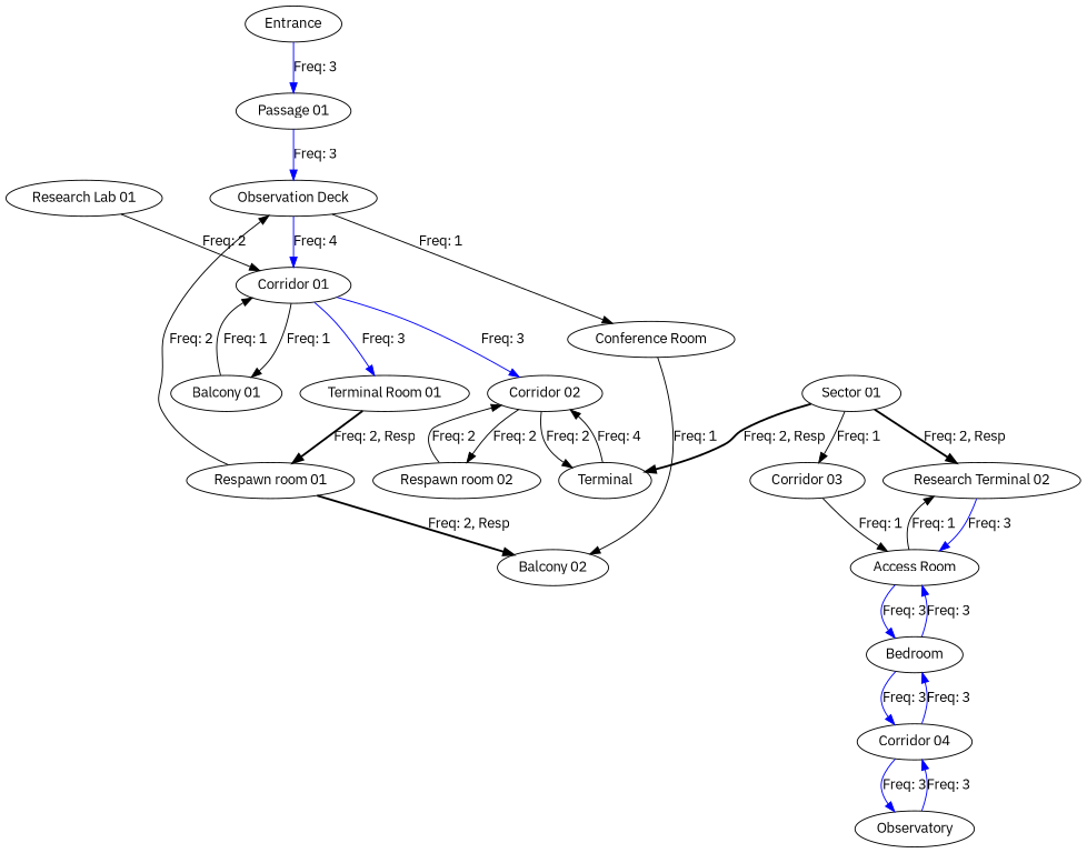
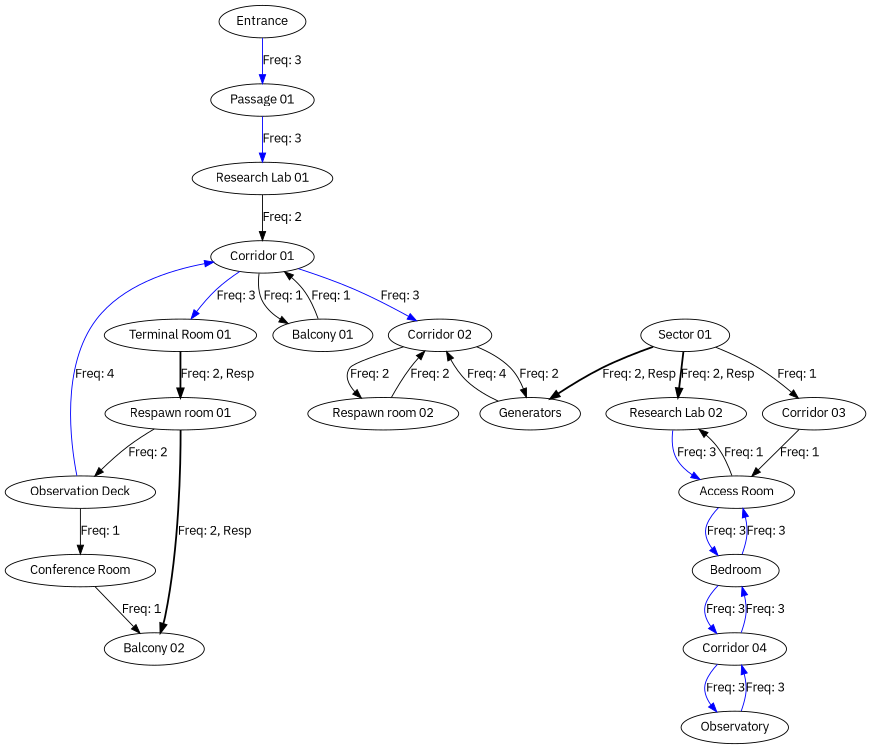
  digraph {
    fontname="IBM Plex Sans"
    node [fontname="IBM Plex Sans"]
    edge [color=black constraint=true fontname="IBM Plex Sans"]
    n1 [label=Entrance]
    n2 [label="Passage 01"]
    n3 [label="Observation Deck"]
    n4 [label="Corridor 01"]
    n5 [label="Conference Room"]
    n6 [label="Terminal Room 01"]
    n7 [label="Balcony 01"]
    n8 [label="Corridor 02"]
    n9 [label="Balcony 02"]
    n10 [label="Respawn room 01"]
-   n11 [label=Terminal]
+   n11 [label=Generators]
    n12 [label="Respawn room 02"]
    n13 [label="Research Lab 01"]
    n14 [label="Sector 01"]
-   n15 [label="Research Terminal 02"]
+   n15 [label="Research Lab 02"]
    n16 [label="Corridor 03"]
    n17 [label="Access Room"]
    n18 [label=Bedroom]
    n19 [label="Corridor 04"]
    n20 [label=Observatory]
    n1 -> n2 [color=blue label="Freq: 3"]
-   n2 -> n3 [color=blue label="Freq: 3"]
+   n2 -> n13 [color=blue label="Freq: 3"]
    n3 -> n4 [color=blue label="Freq: 4"]
    n3 -> n5 [label="Freq: 1"]
    n4 -> n6 [color=blue label="Freq: 3"]
    n4 -> n7 [label="Freq: 1"]
    n4 -> n8 [color=blue label="Freq: 3"]
    n5 -> n9 [label="Freq: 1"]
    n6 -> n10 [label="Freq: 2, Resp" style=bold]
    n7 -> n4 [label="Freq: 1"]
    n8 -> n11 [label="Freq: 2"]
    n8 -> n12 [label="Freq: 2"]
    n10 -> n3 [label="Freq: 2"]
    n10 -> n9 [label="Freq: 2, Resp" style=bold]
    n11 -> n8 [label="Freq: 4"]
    n12 -> n8 [label="Freq: 2"]
    n13 -> n4 [label="Freq: 2"]
    n14 -> n11 [label="Freq: 2, Resp" style=bold]
    n14 -> n15 [label="Freq: 2, Resp" style=bold]
    n14 -> n16 [label="Freq: 1"]
    n15 -> n17 [color=blue label="Freq: 3"]
    n16 -> n17 [label="Freq: 1"]
    n17 -> n15 [label="Freq: 1"]
    n17 -> n18 [color=blue label="Freq: 3"]
    n18 -> n17 [color=blue label="Freq: 3"]
    n18 -> n19 [color=blue label="Freq: 3"]
    n19 -> n18 [color=blue label="Freq: 3"]
    n19 -> n20 [color=blue label="Freq: 3"]
    n20 -> n19 [color=blue label="Freq: 3"]
  }
